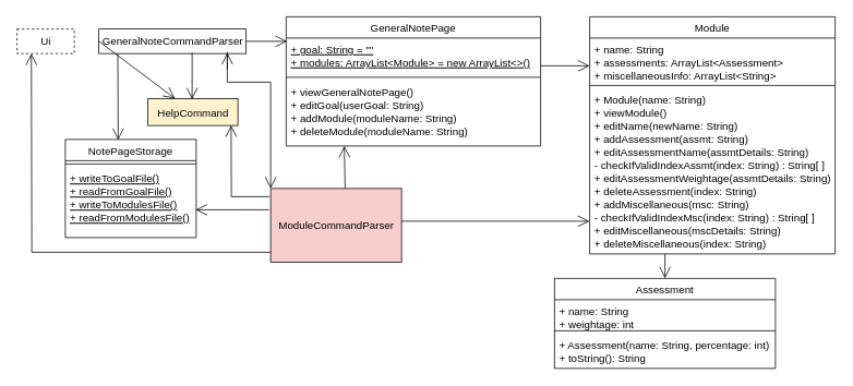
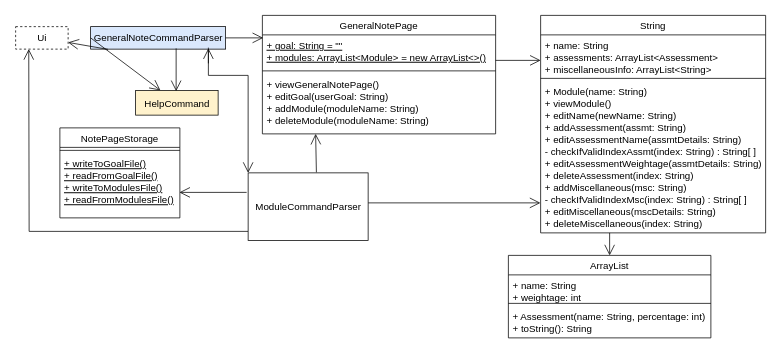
  <mxCell id="0" />
  <mxCell id="1" parent="0" />
- <mxCell id="2" value="GeneralNoteCommandParser" parent="1" vertex="1" style="html=1;fontSize=13;"><mxGeometry as="geometry" width="180" height="30" x="120" y="35" /></mxCell>
+ <mxCell id="2" value="GeneralNoteCommandParser" parent="1" vertex="1" style="html=1;fontSize=13;fillColor=#dae8fc;"><mxGeometry as="geometry" width="180" height="30" x="120" y="35" /></mxCell>
  <mxCell id="3" value="Ui" parent="1" vertex="1" style="html=1;fontSize=13;dashed=1;"><mxGeometry as="geometry" width="70" height="30" y="35" x="20" /></mxCell>
  <mxCell id="4" value="" parent="1" style="endArrow=open;endFill=1;endSize=12;html=1;exitX=1;exitY=0.5;exitDx=0;exitDy=0;entryX=0;entryY=0.5;entryDx=0;entryDy=0;fontSize=13;" source="2" edge="1"><mxGeometry as="geometry" width="160" relative="1"><mxPoint as="sourcePoint" x="290" y="45" /><mxPoint as="targetPoint" x="350" y="50" /></mxGeometry></mxCell>
  <mxCell id="5" value="GeneralNotePage" parent="1" vertex="1" style="swimlane;fontStyle=0;align=center;verticalAlign=top;childLayout=stackLayout;horizontal=1;startSize=26;horizontalStack=0;resizeParent=1;resizeParentMax=0;resizeLast=0;collapsible=1;marginBottom=0;swimlaneLine=1;fontSize=13;"><mxGeometry as="geometry" width="311" height="158" x="349" y="20" /></mxCell>
  <mxCell id="6" value="+ goal: String = &quot;&quot;&#10;+ modules: ArrayList&lt;Module&gt; = new ArrayList&lt;&gt;()" parent="5" vertex="1" style="text;strokeColor=none;fillColor=none;align=left;verticalAlign=top;spacingLeft=4;spacingRight=4;overflow=hidden;rotatable=0;points=[[0,0.5],[1,0.5]];portConstraint=eastwest;fontStyle=4;fontSize=13;"><mxGeometry as="geometry" width="311" height="44" y="26" /></mxCell>
  <mxCell id="7" value="" parent="5" vertex="1" style="line;strokeWidth=1;fillColor=none;align=left;verticalAlign=middle;spacingTop=-1;spacingLeft=3;spacingRight=3;rotatable=0;labelPosition=right;points=[];portConstraint=eastwest;fontSize=13;"><mxGeometry as="geometry" width="311" height="8" y="70" /></mxCell>
  <mxCell id="8" value="+ viewGeneralNotePage()&#10;+ editGoal(userGoal: String)&#10;+ addModule(moduleName: String)&#10;+ deleteModule(moduleName: String)&#10;&#10;&#10;" parent="5" vertex="1" style="text;strokeColor=none;fillColor=none;align=left;verticalAlign=top;spacingLeft=4;spacingRight=4;overflow=hidden;rotatable=0;points=[[0,0.5],[1,0.5]];portConstraint=eastwest;fontSize=13;"><mxGeometry as="geometry" width="311" height="80" y="78" /></mxCell>
  <mxCell id="9" value="" parent="1" style="endArrow=open;endFill=1;endSize=12;html=1;exitX=0;exitY=0.5;exitDx=0;exitDy=0;fontSize=13;" source="2" edge="1" target="24"><mxGeometry as="geometry" width="160" relative="1"><mxPoint as="sourcePoint" x="80" y="150" /><mxPoint as="targetPoint" x="240" y="150" /></mxGeometry></mxCell>
  <mxCell id="10" value="" parent="1" style="endArrow=open;endFill=1;endSize=12;html=1;fontSize=13;" edge="1"><mxGeometry as="geometry" width="160" relative="1"><mxPoint as="sourcePoint" x="660" y="80" /><mxPoint as="targetPoint" x="720" y="80" /></mxGeometry></mxCell>
- <mxCell id="11" value="Module" parent="1" vertex="1" style="swimlane;fontStyle=0;align=center;verticalAlign=top;childLayout=stackLayout;horizontal=1;startSize=26;horizontalStack=0;resizeParent=1;resizeParentMax=0;resizeLast=0;collapsible=1;marginBottom=0;fontSize=13;"><mxGeometry as="geometry" width="300" height="290" x="720" y="20" /></mxCell>
+ <mxCell id="11" value="String" parent="1" vertex="1" style="swimlane;fontStyle=0;align=center;verticalAlign=top;childLayout=stackLayout;horizontal=1;startSize=26;horizontalStack=0;resizeParent=1;resizeParentMax=0;resizeLast=0;collapsible=1;marginBottom=0;fontSize=13;"><mxGeometry as="geometry" width="300" height="290" x="720" y="20" /></mxCell>
  <mxCell id="12" value="+ name: String&#10;+ assessments: ArrayList&lt;Assessment&gt;&#10;+ miscellaneousInfo: ArrayList&lt;String&gt;" parent="11" vertex="1" style="text;strokeColor=none;fillColor=none;align=left;verticalAlign=top;spacingLeft=4;spacingRight=4;overflow=hidden;rotatable=0;points=[[0,0.5],[1,0.5]];portConstraint=eastwest;fontSize=13;"><mxGeometry as="geometry" width="300" height="54" y="26" /></mxCell>
  <mxCell id="13" value="" parent="11" vertex="1" style="line;strokeWidth=1;fillColor=none;align=left;verticalAlign=middle;spacingTop=-1;spacingLeft=3;spacingRight=3;rotatable=0;labelPosition=right;points=[];portConstraint=eastwest;fontSize=13;"><mxGeometry as="geometry" width="300" height="8" y="80" /></mxCell>
  <mxCell id="14" value="+ Module(name: String)&#10;+ viewModule()&#10;+ editName(newName: String)&#10;+ addAssessment(assmt: String)&#10;+ editAssessmentName(assmtDetails: String)&#10;- checkIfValidIndexAssmt(index: String) : String[ ]&#10;+ editAssessmentWeightage(assmtDetails: String)&#10;+ deleteAssessment(index: String)&#10;+ addMiscellaneous(msc: String)&#10;- checkIfValidIndexMsc(index: String) : String[ ]&#10;+ editMiscellaneous(mscDetails: String)&#10;+ deleteMiscellaneous(index: String)" parent="11" vertex="1" style="text;strokeColor=none;fillColor=none;align=left;verticalAlign=top;spacingLeft=4;spacingRight=4;overflow=hidden;rotatable=0;points=[[0,0.5],[1,0.5]];portConstraint=eastwest;fontSize=13;"><mxGeometry as="geometry" width="300" height="202" y="88" /></mxCell>
- <mxCell id="15" value="Assessment" parent="1" vertex="1" style="swimlane;fontStyle=0;align=center;verticalAlign=top;childLayout=stackLayout;horizontal=1;startSize=26;horizontalStack=0;resizeParent=1;resizeParentMax=0;resizeLast=0;collapsible=1;marginBottom=0;fontSize=13;"><mxGeometry as="geometry" width="270" height="110" x="677" y="340" /></mxCell>
+ <mxCell id="15" value="ArrayList" parent="1" vertex="1" style="swimlane;fontStyle=0;align=center;verticalAlign=top;childLayout=stackLayout;horizontal=1;startSize=26;horizontalStack=0;resizeParent=1;resizeParentMax=0;resizeLast=0;collapsible=1;marginBottom=0;fontSize=13;"><mxGeometry as="geometry" width="270" height="110" x="677" y="340" /></mxCell>
  <mxCell id="16" value="+ name: String&#10;+ weightage: int" parent="15" vertex="1" style="text;strokeColor=none;fillColor=none;align=left;verticalAlign=top;spacingLeft=4;spacingRight=4;overflow=hidden;rotatable=0;points=[[0,0.5],[1,0.5]];portConstraint=eastwest;fontSize=13;"><mxGeometry as="geometry" width="270" height="34" y="26" /></mxCell>
  <mxCell id="17" value="" parent="15" vertex="1" style="line;strokeWidth=1;fillColor=none;align=left;verticalAlign=middle;spacingTop=-1;spacingLeft=3;spacingRight=3;rotatable=0;labelPosition=right;points=[];portConstraint=eastwest;fontSize=13;"><mxGeometry as="geometry" width="270" height="8" y="60" /></mxCell>
  <mxCell id="18" value="+ Assessment(name: String, percentage: int)&#10;+ toString(): String" parent="15" vertex="1" style="text;strokeColor=none;fillColor=none;align=left;verticalAlign=top;spacingLeft=4;spacingRight=4;overflow=hidden;rotatable=0;points=[[0,0.5],[1,0.5]];portConstraint=eastwest;fontSize=13;"><mxGeometry as="geometry" width="270" height="42" y="68" /></mxCell>
  <mxCell id="19" value="" parent="1" style="endArrow=open;endFill=1;endSize=12;html=1;entryX=0.5;entryY=0;entryDx=0;entryDy=0;fontSize=13;" edge="1" target="15"><mxGeometry as="geometry" width="160" relative="1"><mxPoint as="sourcePoint" x="812" y="310" /><mxPoint as="targetPoint" x="770" y="330" /></mxGeometry></mxCell>
  <mxCell id="20" value="NotePageStorage" parent="1" vertex="1" style="swimlane;fontStyle=0;align=center;verticalAlign=top;childLayout=stackLayout;horizontal=1;startSize=26;horizontalStack=0;resizeParent=1;resizeParentMax=0;resizeLast=0;collapsible=1;marginBottom=0;fontSize=13;"><mxGeometry as="geometry" width="160" height="120" x="79" y="170" /></mxCell>
  <mxCell id="21" value="" parent="20" vertex="1" style="line;strokeWidth=1;fillColor=none;align=left;verticalAlign=middle;spacingTop=-1;spacingLeft=3;spacingRight=3;rotatable=0;labelPosition=right;points=[];portConstraint=eastwest;fontSize=13;"><mxGeometry as="geometry" width="160" height="8" y="26" /></mxCell>
  <mxCell id="22" value="+ writeToGoalFile()&#10;+ readFromGoalFile()&#10;+ writeToModulesFile()&#10;+ readFromModulesFile()" parent="20" vertex="1" style="text;strokeColor=none;fillColor=none;align=left;verticalAlign=top;spacingLeft=4;spacingRight=4;overflow=hidden;rotatable=0;points=[[0,0.5],[1,0.5]];portConstraint=eastwest;fontStyle=4;fontSize=13;"><mxGeometry as="geometry" width="160" height="86" y="34" /></mxCell>
- <mxCell id="23" value="" parent="1" style="endArrow=open;endFill=1;endSize=12;html=1;entryX=0.404;entryY=0.006;entryDx=0;entryDy=0;exitX=0.129;exitY=1.011;exitDx=0;exitDy=0;exitPerimeter=0;fontSize=13;entryPerimeter=0;" source="2" edge="1" target="20"><mxGeometry as="geometry" width="160" relative="1"><mxPoint as="sourcePoint" x="480" y="170" /><mxPoint as="targetPoint" x="280" y="470" /></mxGeometry></mxCell>
+ <mxCell id="23" value="" parent="1" style="endArrow=open;endFill=1;endSize=12;html=1;exitX=0.129;exitY=1.011;exitDx=0;exitDy=0;exitPerimeter=0;fontSize=13;" source="2" edge="1" target="3"><mxGeometry as="geometry" width="160" relative="1"><mxPoint as="sourcePoint" x="480" y="170" /><mxPoint as="targetPoint" x="280" y="470" /></mxGeometry></mxCell>
  <mxCell id="24" value="HelpCommand" parent="1" vertex="1" style="html=1;fontSize=13;fillColor=#fff2cc;"><mxGeometry as="geometry" width="110" height="33" x="180" y="120" /></mxCell>
  <mxCell id="25" value="" parent="1" style="endArrow=open;endFill=1;endSize=12;html=1;fontSize=13;" edge="1"><mxGeometry as="geometry" width="160" relative="1"><mxPoint as="sourcePoint" x="234" y="64" /><mxPoint as="targetPoint" x="234" y="121" /></mxGeometry></mxCell>
  <mxCell id="26" value="" parent="1" style="endArrow=open;endFill=1;endSize=12;html=1;exitX=0.569;exitY=-0.007;exitDx=0;exitDy=0;fontSize=13;exitPerimeter=0;" source="30" edge="1"><mxGeometry as="geometry" width="160" relative="1"><mxPoint as="sourcePoint" x="418.32" y="231.33" /><mxPoint as="targetPoint" x="420" y="178" /></mxGeometry></mxCell>
  <mxCell id="27" value="" parent="1" style="endArrow=open;endFill=1;endSize=12;html=1;fontSize=13;entryX=-0.001;entryY=0.802;entryDx=0;entryDy=0;entryPerimeter=0;" edge="1" target="14"><mxGeometry as="geometry" width="160" relative="1"><mxPoint as="sourcePoint" x="490" y="270" /><mxPoint as="targetPoint" x="690" y="270" /></mxGeometry></mxCell>
  <mxCell id="28" value="" parent="1" style="endArrow=open;endFill=1;endSize=12;html=1;exitX=0;exitY=0.5;exitDx=0;exitDy=0;entryX=0.25;entryY=1;entryDx=0;entryDy=0;rounded=0;fontSize=13;" edge="1" target="3"><mxGeometry as="geometry" width="160" relative="1"><mxPoint as="sourcePoint" x="330" y="308" /><mxPoint as="targetPoint" x="30" y="310" /><Array as="points"><mxPoint x="38" y="308" /></Array></mxGeometry></mxCell>
  <mxCell id="29" value="" parent="1" style="endArrow=open;endFill=1;endSize=12;html=1;entryX=0.996;entryY=0.605;entryDx=0;entryDy=0;entryPerimeter=0;fontSize=13;" edge="1" target="22"><mxGeometry as="geometry" width="160" relative="1"><mxPoint as="sourcePoint" x="328" y="256" /><mxPoint as="targetPoint" x="400" y="350" /></mxGeometry></mxCell>
- <mxCell id="30" value="ModuleCommandParser" parent="1" vertex="1" style="html=1;fontSize=13;fillColor=#f8cecc;"><mxGeometry as="geometry" width="160" height="90" x="330" y="230" /></mxCell>
- <mxCell id="31" value="" parent="1" style="endArrow=open;endFill=1;endSize=12;html=1;exitX=-0.008;exitY=0.111;exitDx=0;exitDy=0;exitPerimeter=0;entryX=0.924;entryY=0.99;entryDx=0;entryDy=0;entryPerimeter=0;rounded=0;fontSize=13;" source="30" edge="1" target="24"><mxGeometry as="geometry" width="160" relative="1"><mxPoint as="sourcePoint" x="330" y="210" /><mxPoint as="targetPoint" x="490" y="210" /><Array as="points"><mxPoint x="282" y="240" /></Array></mxGeometry></mxCell>
+ <mxCell id="30" value="ModuleCommandParser" parent="1" vertex="1" style="html=1;fontSize=13;"><mxGeometry as="geometry" width="160" height="90" x="330" y="230" /></mxCell>
  <mxCell id="32" value="" parent="1" style="endArrow=open;endFill=1;endSize=12;html=1;rounded=0;fontSize=13;" edge="1"><mxGeometry as="geometry" width="160" relative="1"><mxPoint as="sourcePoint" x="277" y="63" /><mxPoint as="targetPoint" x="330" y="230" /><Array as="points"><mxPoint x="277" y="100" /><mxPoint x="330" y="100" /></Array></mxGeometry></mxCell>
  <mxCell id="33" value="" parent="1" style="endArrow=open;endFill=1;endSize=12;html=1;fontSize=13;" edge="1"><mxGeometry as="geometry" width="160" relative="1"><mxPoint as="sourcePoint" x="277" y="84" /><mxPoint as="targetPoint" x="277" y="64" /></mxGeometry></mxCell>
